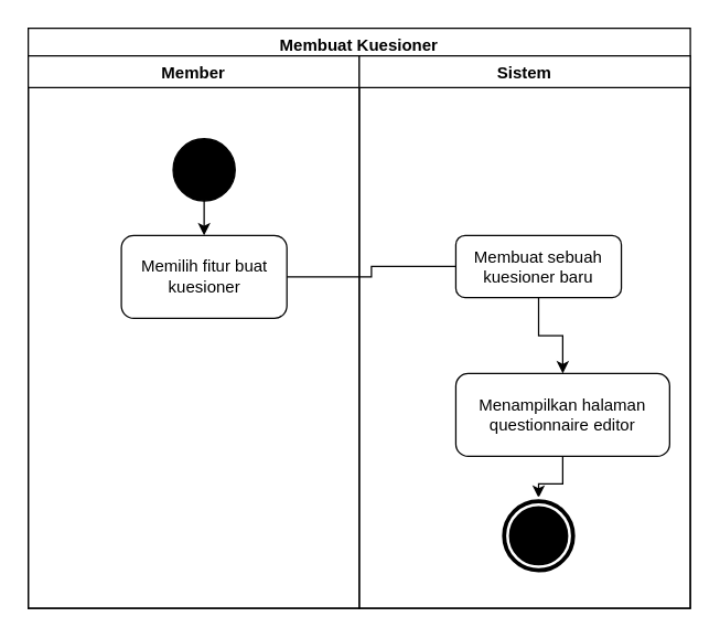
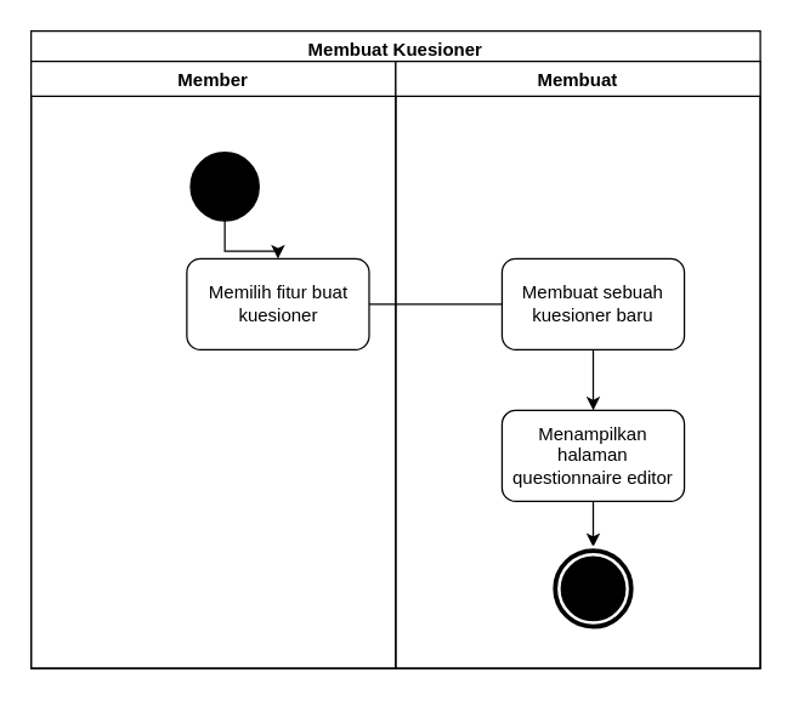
  <mxCell id="0" />
  <mxCell id="1" parent="0" />
  <mxCell id="2" value="Membuat Kuesioner" style="swimlane;fillColor=none;" parent="1" vertex="1"><mxGeometry x="20" y="20" width="480" height="420" as="geometry" /></mxCell>
  <mxCell id="3" value="Member" style="swimlane;" parent="2" vertex="1"><mxGeometry y="20" width="240" height="400" as="geometry" /></mxCell>
  <mxCell id="4" style="edgeStyle=orthogonalEdgeStyle;rounded=0;orthogonalLoop=1;jettySize=auto;html=1;" edge="1" parent="3" source="5" target="6"><mxGeometry relative="1" as="geometry" /></mxCell>
  <mxCell id="5" value="" style="ellipse;whiteSpace=wrap;html=1;aspect=fixed;fillColor=#000000;" parent="3" vertex="1"><mxGeometry x="105" y="60" width="45" height="45" as="geometry" /></mxCell>
- <mxCell id="6" value="Memilih fitur buat kuesioner" style="rounded=1;whiteSpace=wrap;html=1;fillColor=none;" parent="3" vertex="1"><mxGeometry x="67.5" y="130" width="120" height="60" as="geometry" /></mxCell>
- <mxCell id="7" value="Sistem" style="swimlane;" parent="2" vertex="1"><mxGeometry x="240" y="20" width="240" height="400" as="geometry" /></mxCell>
+ <mxCell id="6" value="Memilih fitur buat kuesioner" style="rounded=1;whiteSpace=wrap;html=1;fillColor=none;" parent="3" vertex="1"><mxGeometry x="102.5" y="130" width="120" height="60" as="geometry" /></mxCell>
+ <mxCell id="7" value="Membuat" style="swimlane;" parent="2" vertex="1"><mxGeometry x="240" y="20" width="240" height="400" as="geometry" /></mxCell>
  <mxCell id="8" style="edgeStyle=orthogonalEdgeStyle;rounded=0;orthogonalLoop=1;jettySize=auto;html=1;" parent="7" source="9" target="11" edge="1"><mxGeometry relative="1" as="geometry" /></mxCell>
- <mxCell id="9" value="Membuat sebuah kuesioner baru" style="rounded=1;whiteSpace=wrap;html=1;fillColor=none;" parent="7" vertex="1"><mxGeometry x="70" y="130" width="120" height="45" as="geometry" /></mxCell>
+ <mxCell id="9" value="Membuat sebuah kuesioner baru" style="rounded=1;whiteSpace=wrap;html=1;fillColor=none;" parent="7" vertex="1"><mxGeometry x="70" y="130" width="120" height="60" as="geometry" /></mxCell>
  <mxCell id="10" style="edgeStyle=orthogonalEdgeStyle;rounded=0;orthogonalLoop=1;jettySize=auto;html=1;" parent="7" source="11" target="12" edge="1"><mxGeometry relative="1" as="geometry" /></mxCell>
- <mxCell id="11" value="Menampilkan halaman questionnaire editor" style="rounded=1;whiteSpace=wrap;html=1;fillColor=none;" parent="7" vertex="1"><mxGeometry x="70" y="230" width="155" height="60" as="geometry" /></mxCell>
+ <mxCell id="11" value="Menampilkan halaman questionnaire editor" style="rounded=1;whiteSpace=wrap;html=1;fillColor=none;" parent="7" vertex="1"><mxGeometry x="70" y="230" width="120" height="60" as="geometry" /></mxCell>
  <mxCell id="12" value="" style="ellipse;shape=doubleEllipse;whiteSpace=wrap;html=1;aspect=fixed;fillColor=#000000;strokeColor=#FFFFFF;strokeWidth=2;" parent="7" vertex="1"><mxGeometry x="102.5" y="320" width="55" height="55" as="geometry" /></mxCell>
  <mxCell id="13" style="edgeStyle=orthogonalEdgeStyle;rounded=0;orthogonalLoop=1;jettySize=auto;html=1;entryX=0;entryY=0.5;entryDx=0;entryDy=0;endArrow=none;" parent="2" source="6" target="9" edge="1"><mxGeometry relative="1" as="geometry" /></mxCell>
